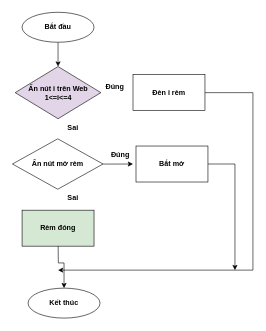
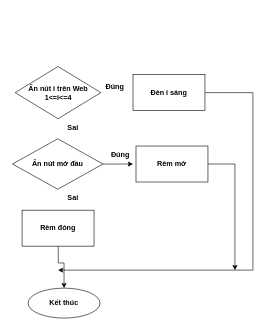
  <mxCell id="0" />
  <mxCell id="1" parent="0" />
- <mxCell id="2" style="edgeStyle=orthogonalEdgeStyle;rounded=0;orthogonalLoop=1;jettySize=auto;html=1;entryX=0.5;entryY=0;entryDx=0;entryDy=0;fontStyle=1" parent="1" source="3" target="4" edge="1"><mxGeometry relative="1" as="geometry" /></mxCell>
- <mxCell id="3" value="Bắt đầu" style="ellipse;whiteSpace=wrap;html=1;fontStyle=1" parent="1" vertex="1"><mxGeometry x="36" y="20" width="120" height="50" as="geometry" /></mxCell>
- <mxCell id="4" value="Ấn nút i trên Web&lt;br&gt;1&amp;lt;=i&amp;lt;=4" style="rhombus;whiteSpace=wrap;html=1;fontStyle=1;fillColor=#e1d5e7;" parent="1" vertex="1"><mxGeometry x="24.5" y="110.47" width="143" height="87.03" as="geometry" /></mxCell>
+ <mxCell id="4" value="Ấn nút i trên Web&lt;br&gt;1&amp;lt;=i&amp;lt;=4" style="rhombus;whiteSpace=wrap;html=1;fontStyle=1" parent="1" vertex="1"><mxGeometry x="24.5" y="110.47" width="143" height="87.03" as="geometry" /></mxCell>
  <mxCell id="5" style="edgeStyle=orthogonalEdgeStyle;rounded=0;orthogonalLoop=1;jettySize=auto;html=1;" parent="1" source="6" edge="1"><mxGeometry relative="1" as="geometry"><mxPoint x="96" y="450" as="targetPoint" /><Array as="points"><mxPoint x="421" y="154" /><mxPoint x="421" y="450" /><mxPoint x="96" y="450" /></Array></mxGeometry></mxCell>
- <mxCell id="6" value="Đèn i rèm" style="rounded=0;whiteSpace=wrap;html=1;fontStyle=1" parent="1" vertex="1"><mxGeometry x="221" y="123.98" width="120" height="60" as="geometry" /></mxCell>
+ <mxCell id="6" value="Đèn i sáng" style="rounded=0;whiteSpace=wrap;html=1;fontStyle=1" parent="1" vertex="1"><mxGeometry x="221" y="123.98" width="120" height="60" as="geometry" /></mxCell>
  <mxCell id="7" style="edgeStyle=orthogonalEdgeStyle;rounded=0;orthogonalLoop=1;jettySize=auto;html=1;entryX=0.5;entryY=0;entryDx=0;entryDy=0;fontStyle=1" parent="1" target="9" edge="1"><mxGeometry relative="1" as="geometry"><mxPoint x="96" y="395" as="sourcePoint" /><mxPoint x="96" y="445" as="targetPoint" /></mxGeometry></mxCell>
  <mxCell id="8" value="Đúng" style="text;html=1;strokeColor=none;fillColor=none;align=center;verticalAlign=middle;whiteSpace=wrap;rounded=0;fontStyle=1" parent="1" vertex="1"><mxGeometry x="161" y="130" width="60" height="30" as="geometry" /></mxCell>
  <mxCell id="9" value="Kết thúc" style="ellipse;whiteSpace=wrap;html=1;fontStyle=1" parent="1" vertex="1"><mxGeometry x="46" y="480" width="120" height="50" as="geometry" /></mxCell>
  <mxCell id="10" style="edgeStyle=orthogonalEdgeStyle;rounded=0;orthogonalLoop=1;jettySize=auto;html=1;" parent="1" source="11" edge="1"><mxGeometry relative="1" as="geometry"><mxPoint x="221" y="273.03" as="targetPoint" /></mxGeometry></mxCell>
- <mxCell id="11" value="Ấn nút mở rèm" style="rhombus;whiteSpace=wrap;html=1;fontStyle=1" parent="1" vertex="1"><mxGeometry x="20" y="231" width="151" height="84.06" as="geometry" /></mxCell>
+ <mxCell id="11" value="Ấn nút mở đầu" style="rhombus;whiteSpace=wrap;html=1;fontStyle=1" parent="1" vertex="1"><mxGeometry x="20" y="231" width="151" height="84.06" as="geometry" /></mxCell>
  <mxCell id="12" style="edgeStyle=orthogonalEdgeStyle;rounded=0;orthogonalLoop=1;jettySize=auto;html=1;" parent="1" source="13" edge="1"><mxGeometry relative="1" as="geometry"><mxPoint x="391" y="450" as="targetPoint" /><Array as="points"><mxPoint x="391" y="273" /><mxPoint x="391" y="450" /></Array></mxGeometry></mxCell>
- <mxCell id="13" value="Bắt mở" style="rounded=0;whiteSpace=wrap;html=1;fontStyle=1" parent="1" vertex="1"><mxGeometry x="226" y="243.03" width="120" height="60" as="geometry" /></mxCell>
+ <mxCell id="13" value="Rèm mở" style="rounded=0;whiteSpace=wrap;html=1;fontStyle=1" parent="1" vertex="1"><mxGeometry x="226" y="243.03" width="120" height="60" as="geometry" /></mxCell>
  <mxCell id="14" value="Đúng" style="text;html=1;strokeColor=none;fillColor=none;align=center;verticalAlign=middle;whiteSpace=wrap;rounded=0;fontStyle=1" parent="1" vertex="1"><mxGeometry x="170" y="243.03" width="60" height="30" as="geometry" /></mxCell>
- <mxCell id="15" value="Rèm đóng" style="rounded=0;whiteSpace=wrap;html=1;fontStyle=1;fillColor=#d5e8d4;" parent="1" vertex="1"><mxGeometry x="36" y="350" width="120" height="60" as="geometry" /></mxCell>
+ <mxCell id="15" value="Rèm đóng" style="rounded=0;whiteSpace=wrap;html=1;fontStyle=1" parent="1" vertex="1"><mxGeometry x="36" y="350" width="120" height="60" as="geometry" /></mxCell>
  <mxCell id="16" value="Sai" style="text;html=1;strokeColor=none;fillColor=none;align=center;verticalAlign=middle;whiteSpace=wrap;rounded=0;fontStyle=1" parent="1" vertex="1"><mxGeometry x="91" y="197.5" width="60" height="30" as="geometry" /></mxCell>
  <mxCell id="17" value="Sai" style="text;html=1;strokeColor=none;fillColor=none;align=center;verticalAlign=middle;whiteSpace=wrap;rounded=0;fontStyle=1" parent="1" vertex="1"><mxGeometry x="91" y="315.06" width="60" height="30" as="geometry" /></mxCell>
